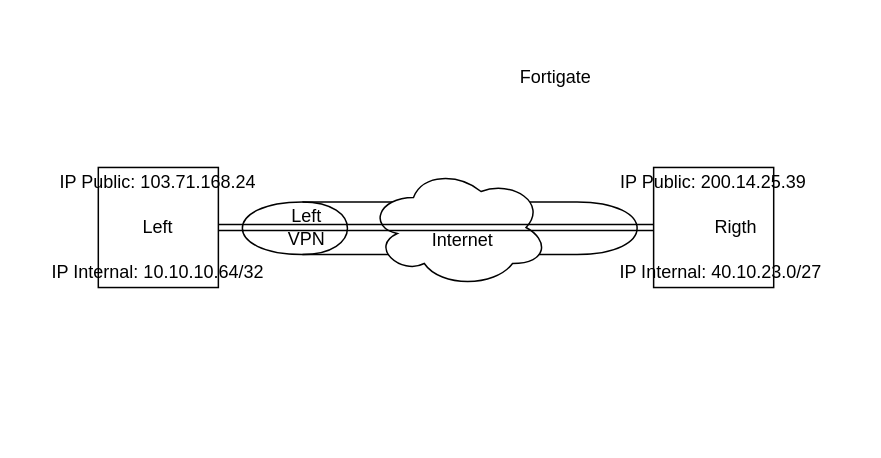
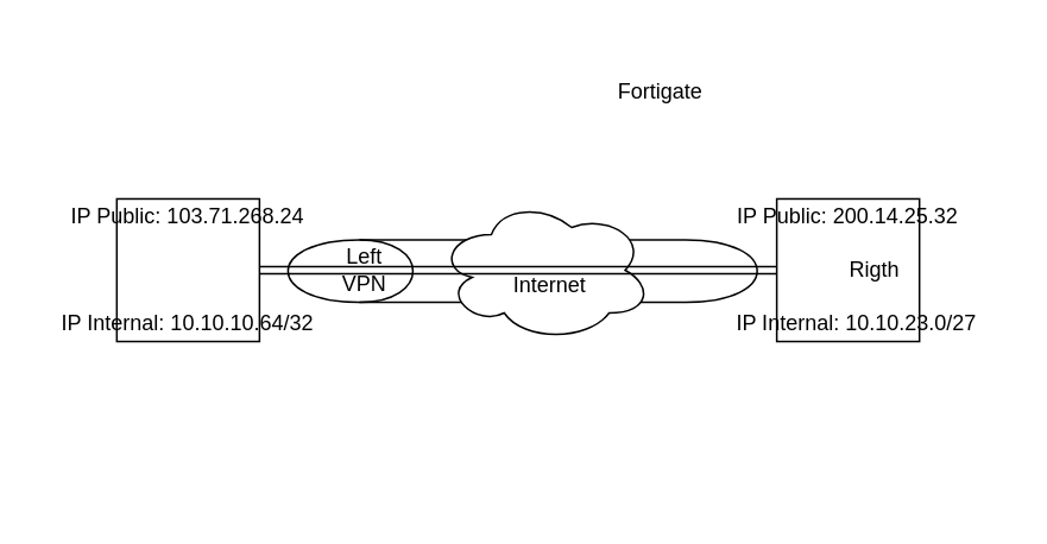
  <mxCell id="0" />
  <mxCell id="1" parent="0" />
  <mxCell id="2" value="" style="shape=cylinder;whiteSpace=wrap;html=1;boundedLbl=1;backgroundOutline=1;rotation=-90;" vertex="1" parent="1"><mxGeometry x="275" y="20" width="35" height="263" as="geometry" /></mxCell>
  <mxCell id="3" value="" style="ellipse;shape=cloud;whiteSpace=wrap;html=1;" vertex="1" parent="1"><mxGeometry x="245" y="111" width="120" height="80" as="geometry" /></mxCell>
  <mxCell id="4" value="Left &lt;br&gt;VPN" style="text;html=1;strokeColor=none;fillColor=none;align=center;verticalAlign=middle;whiteSpace=wrap;rounded=0;" vertex="1" parent="1"><mxGeometry x="159" y="141" width="90" height="20" as="geometry" /></mxCell>
  <mxCell id="5" value="" style="whiteSpace=wrap;html=1;aspect=fixed;" vertex="1" parent="1"><mxGeometry x="65" y="111" width="80" height="80" as="geometry" /></mxCell>
- <mxCell id="6" value="IP Public:&amp;nbsp;103.71.168.24" style="text;html=1;strokeColor=none;fillColor=none;align=center;verticalAlign=middle;whiteSpace=wrap;rounded=0;" vertex="1" parent="1"><mxGeometry x="35" y="111" width="140" height="20" as="geometry" /></mxCell>
+ <mxCell id="6" value="IP Public:&amp;nbsp;103.71.268.24" style="text;html=1;strokeColor=none;fillColor=none;align=center;verticalAlign=middle;whiteSpace=wrap;rounded=0;" vertex="1" parent="1"><mxGeometry x="35" y="111" width="140" height="20" as="geometry" /></mxCell>
  <mxCell id="7" value="IP Internal:&amp;nbsp;10.10.10.64/32" style="text;html=1;strokeColor=none;fillColor=none;align=center;verticalAlign=middle;whiteSpace=wrap;rounded=0;" vertex="1" parent="1"><mxGeometry x="20" y="171" width="170" height="20" as="geometry" /></mxCell>
- <mxCell id="8" value="Left" style="text;html=1;strokeColor=none;fillColor=none;align=center;verticalAlign=middle;whiteSpace=wrap;rounded=0;" vertex="1" parent="1"><mxGeometry x="85" y="141" width="40" height="20" as="geometry" /></mxCell>
  <mxCell id="9" value="" style="whiteSpace=wrap;html=1;aspect=fixed;" vertex="1" parent="1"><mxGeometry x="435" y="111" width="80" height="80" as="geometry" /></mxCell>
- <mxCell id="10" value="IP Public:&amp;nbsp;200.14.25.39" style="text;html=1;strokeColor=none;fillColor=none;align=center;verticalAlign=middle;whiteSpace=wrap;rounded=0;" vertex="1" parent="1"><mxGeometry x="405" y="111" width="140" height="20" as="geometry" /></mxCell>
+ <mxCell id="10" value="IP Public:&amp;nbsp;200.14.25.32" style="text;html=1;strokeColor=none;fillColor=none;align=center;verticalAlign=middle;whiteSpace=wrap;rounded=0;" vertex="1" parent="1"><mxGeometry x="405" y="111" width="140" height="20" as="geometry" /></mxCell>
  <mxCell id="11" value="Rigth" style="text;html=1;strokeColor=none;fillColor=none;align=center;verticalAlign=middle;whiteSpace=wrap;rounded=0;" vertex="1" parent="1"><mxGeometry x="470" y="141" width="40" height="20" as="geometry" /></mxCell>
- <mxCell id="12" value="IP Internal:&amp;nbsp;40.10.23.0/27" style="text;html=1;strokeColor=none;fillColor=none;align=center;verticalAlign=middle;whiteSpace=wrap;rounded=0;" vertex="1" parent="1"><mxGeometry x="395" y="171" width="170" height="20" as="geometry" /></mxCell>
+ <mxCell id="12" value="IP Internal:&amp;nbsp;10.10.23.0/27" style="text;html=1;strokeColor=none;fillColor=none;align=center;verticalAlign=middle;whiteSpace=wrap;rounded=0;" vertex="1" parent="1"><mxGeometry x="395" y="171" width="170" height="20" as="geometry" /></mxCell>
  <mxCell id="13" value="Fortigate" style="text;html=1;strokeColor=none;fillColor=none;align=center;verticalAlign=middle;whiteSpace=wrap;rounded=0;" vertex="1" parent="1"><mxGeometry x="350" y="41" width="40" height="20" as="geometry" /></mxCell>
  <mxCell id="14" value="" style="shape=link;html=1;entryX=0;entryY=0.5;entryDx=0;entryDy=0;" edge="1" parent="1" target="9"><mxGeometry width="50" height="50" relative="1" as="geometry"><mxPoint x="145" y="151" as="sourcePoint" /><mxPoint x="395" y="151" as="targetPoint" /></mxGeometry></mxCell>
  <mxCell id="15" value="Internet" style="text;html=1;strokeColor=none;fillColor=none;align=center;verticalAlign=middle;whiteSpace=wrap;rounded=0;" vertex="1" parent="1"><mxGeometry x="288" y="150" width="40" height="20" as="geometry" /></mxCell>
